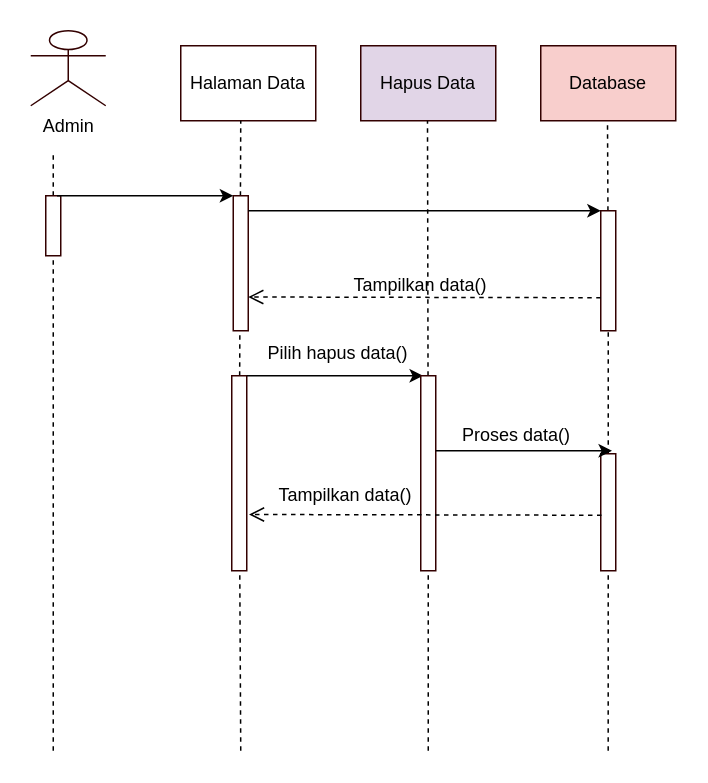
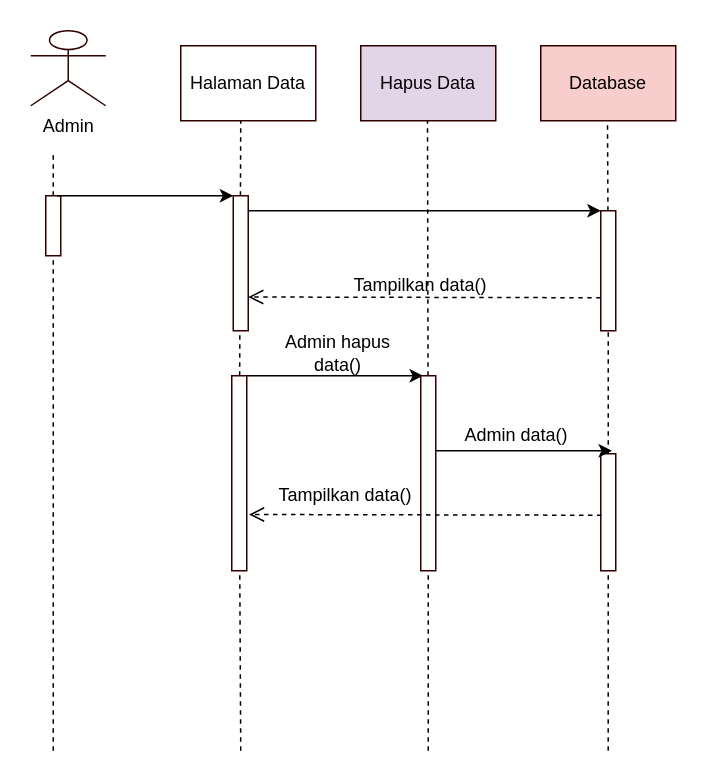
  <mxCell id="0" />
  <mxCell id="1" parent="0" />
  <mxCell id="2" value="Admin" style="shape=umlActor;verticalLabelPosition=bottom;verticalAlign=top;html=1;outlineConnect=0;strokeColor=#330000;" vertex="1" parent="1"><mxGeometry x="20" y="20" width="50" height="50" as="geometry" /></mxCell>
  <mxCell id="3" value="" style="endArrow=none;dashed=1;html=1;" edge="1" parent="1" source="10"><mxGeometry width="50" height="50" relative="1" as="geometry"><mxPoint x="35" y="451" as="sourcePoint" /><mxPoint x="35" y="101" as="targetPoint" /></mxGeometry></mxCell>
  <mxCell id="4" value="Halaman Data" style="rounded=0;whiteSpace=wrap;html=1;strokeColor=#330000;" vertex="1" parent="1"><mxGeometry x="120" y="30" width="90" height="50" as="geometry" /></mxCell>
  <mxCell id="5" value="Hapus Data" style="rounded=0;whiteSpace=wrap;html=1;strokeColor=#330000;fillColor=#e1d5e7;" vertex="1" parent="1"><mxGeometry x="240" y="30" width="90" height="50" as="geometry" /></mxCell>
  <mxCell id="6" value="Database" style="rounded=0;whiteSpace=wrap;html=1;strokeColor=#330000;fillColor=#f8cecc;" vertex="1" parent="1"><mxGeometry x="360" y="30" width="90" height="50" as="geometry" /></mxCell>
  <mxCell id="7" value="" style="endArrow=none;dashed=1;html=1;" edge="1" parent="1" source="19"><mxGeometry width="50" height="50" relative="1" as="geometry"><mxPoint x="160" y="500" as="sourcePoint" /><mxPoint x="160" y="80" as="targetPoint" /></mxGeometry></mxCell>
  <mxCell id="8" value="" style="endArrow=none;dashed=1;html=1;" edge="1" parent="1" source="22"><mxGeometry width="50" height="50" relative="1" as="geometry"><mxPoint x="284.932" y="460" as="sourcePoint" /><mxPoint x="284.5" y="80" as="targetPoint" /></mxGeometry></mxCell>
  <mxCell id="9" value="" style="endArrow=none;dashed=1;html=1;" edge="1" parent="1" source="14"><mxGeometry width="50" height="50" relative="1" as="geometry"><mxPoint x="404.957" y="500" as="sourcePoint" /><mxPoint x="404.5" y="80" as="targetPoint" /></mxGeometry></mxCell>
  <mxCell id="10" value="" style="rounded=0;whiteSpace=wrap;html=1;strokeColor=#330000;" vertex="1" parent="1"><mxGeometry x="30" y="130" width="10" height="40" as="geometry" /></mxCell>
  <mxCell id="11" value="" style="endArrow=none;dashed=1;html=1;" edge="1" parent="1" target="10"><mxGeometry width="50" height="50" relative="1" as="geometry"><mxPoint x="35" y="500" as="sourcePoint" /><mxPoint x="35" y="101" as="targetPoint" /></mxGeometry></mxCell>
  <mxCell id="12" value="" style="rounded=0;whiteSpace=wrap;html=1;strokeColor=#330000;" vertex="1" parent="1"><mxGeometry x="155" y="130" width="10" height="90" as="geometry" /></mxCell>
  <mxCell id="13" value="" style="endArrow=classic;html=1;exitX=0.75;exitY=0;exitDx=0;exitDy=0;entryX=0;entryY=0;entryDx=0;entryDy=0;" edge="1" parent="1" source="10" target="12"><mxGeometry width="50" height="50" relative="1" as="geometry"><mxPoint x="320" y="230" as="sourcePoint" /><mxPoint x="370" y="180" as="targetPoint" /></mxGeometry></mxCell>
  <mxCell id="14" value="" style="rounded=0;whiteSpace=wrap;html=1;strokeColor=#330000;" vertex="1" parent="1"><mxGeometry x="400" y="140" width="10" height="80" as="geometry" /></mxCell>
  <mxCell id="15" value="" style="endArrow=none;dashed=1;html=1;" edge="1" parent="1" source="25" target="14"><mxGeometry width="50" height="50" relative="1" as="geometry"><mxPoint x="404.957" y="500" as="sourcePoint" /><mxPoint x="404.5" y="80" as="targetPoint" /></mxGeometry></mxCell>
  <mxCell id="16" value="" style="endArrow=classic;html=1;exitX=0.75;exitY=0;exitDx=0;exitDy=0;entryX=0;entryY=0;entryDx=0;entryDy=0;" edge="1" parent="1" target="14"><mxGeometry width="50" height="50" relative="1" as="geometry"><mxPoint x="165" y="140" as="sourcePoint" /><mxPoint x="282.5" y="140" as="targetPoint" /></mxGeometry></mxCell>
  <mxCell id="17" value="" style="html=1;verticalAlign=bottom;endArrow=open;dashed=1;endSize=8;entryX=1;entryY=0.75;entryDx=0;entryDy=0;" edge="1" parent="1" target="12"><mxGeometry x="-0.25" y="-50" relative="1" as="geometry"><mxPoint x="400" y="198" as="sourcePoint" /><mxPoint x="300" y="300" as="targetPoint" /><mxPoint as="offset" /></mxGeometry></mxCell>
  <mxCell id="18" value="Tampilkan data()" style="text;html=1;strokeColor=none;fillColor=none;align=center;verticalAlign=middle;whiteSpace=wrap;rounded=0;" vertex="1" parent="1"><mxGeometry x="230" y="180" width="100" height="20" as="geometry" /></mxCell>
  <mxCell id="19" value="" style="rounded=0;whiteSpace=wrap;html=1;strokeColor=#330000;" vertex="1" parent="1"><mxGeometry x="154" y="250" width="10" height="130" as="geometry" /></mxCell>
  <mxCell id="20" value="" style="endArrow=none;dashed=1;html=1;" edge="1" parent="1" target="19"><mxGeometry width="50" height="50" relative="1" as="geometry"><mxPoint x="160" y="500" as="sourcePoint" /><mxPoint x="160" y="80" as="targetPoint" /></mxGeometry></mxCell>
  <mxCell id="21" value="" style="endArrow=classic;html=1;exitX=0.75;exitY=0;exitDx=0;exitDy=0;entryX=0;entryY=0;entryDx=0;entryDy=0;" edge="1" parent="1"><mxGeometry width="50" height="50" relative="1" as="geometry"><mxPoint x="164" y="250" as="sourcePoint" /><mxPoint x="281.5" y="250" as="targetPoint" /></mxGeometry></mxCell>
  <mxCell id="22" value="" style="rounded=0;whiteSpace=wrap;html=1;strokeColor=#330000;" vertex="1" parent="1"><mxGeometry x="280" y="250" width="10" height="130" as="geometry" /></mxCell>
  <mxCell id="23" value="" style="endArrow=none;dashed=1;html=1;" edge="1" parent="1" target="22"><mxGeometry width="50" height="50" relative="1" as="geometry"><mxPoint x="285" y="500" as="sourcePoint" /><mxPoint x="284.5" y="80" as="targetPoint" /></mxGeometry></mxCell>
- <mxCell id="24" value="Pilih hapus data()" style="text;html=1;strokeColor=none;fillColor=none;align=center;verticalAlign=middle;whiteSpace=wrap;rounded=0;" vertex="1" parent="1"><mxGeometry x="175" y="225" width="100" height="20" as="geometry" /></mxCell>
+ <mxCell id="24" value="Admin hapus data()" style="text;html=1;strokeColor=none;fillColor=none;align=center;verticalAlign=middle;whiteSpace=wrap;rounded=0;" vertex="1" parent="1"><mxGeometry x="175" y="225" width="100" height="20" as="geometry" /></mxCell>
  <mxCell id="25" value="" style="rounded=0;whiteSpace=wrap;html=1;strokeColor=#330000;" vertex="1" parent="1"><mxGeometry x="400" y="302" width="10" height="78" as="geometry" /></mxCell>
  <mxCell id="26" value="" style="endArrow=none;dashed=1;html=1;" edge="1" parent="1" target="25"><mxGeometry width="50" height="50" relative="1" as="geometry"><mxPoint x="404.957" y="500" as="sourcePoint" /><mxPoint x="404.995" y="220" as="targetPoint" /></mxGeometry></mxCell>
  <mxCell id="27" value="" style="endArrow=classic;html=1;exitX=0.75;exitY=0;exitDx=0;exitDy=0;entryX=0;entryY=0;entryDx=0;entryDy=0;" edge="1" parent="1"><mxGeometry width="50" height="50" relative="1" as="geometry"><mxPoint x="290" y="300" as="sourcePoint" /><mxPoint x="407.5" y="300" as="targetPoint" /></mxGeometry></mxCell>
- <mxCell id="28" value="Proses data()" style="text;html=1;strokeColor=none;fillColor=none;align=center;verticalAlign=middle;whiteSpace=wrap;rounded=0;" vertex="1" parent="1"><mxGeometry x="294" y="280" width="100" height="20" as="geometry" /></mxCell>
+ <mxCell id="28" value="Admin data()" style="text;html=1;strokeColor=none;fillColor=none;align=center;verticalAlign=middle;whiteSpace=wrap;rounded=0;" vertex="1" parent="1"><mxGeometry x="294" y="280" width="100" height="20" as="geometry" /></mxCell>
  <mxCell id="29" value="" style="html=1;verticalAlign=bottom;endArrow=open;dashed=1;endSize=8;entryX=1;entryY=0.75;entryDx=0;entryDy=0;" edge="1" parent="1"><mxGeometry x="-0.25" y="-50" relative="1" as="geometry"><mxPoint x="400.5" y="343" as="sourcePoint" /><mxPoint x="165.5" y="342.5" as="targetPoint" /><mxPoint as="offset" /></mxGeometry></mxCell>
  <mxCell id="30" value="Tampilkan data()" style="text;html=1;strokeColor=none;fillColor=none;align=center;verticalAlign=middle;whiteSpace=wrap;rounded=0;" vertex="1" parent="1"><mxGeometry x="180" y="320" width="100" height="20" as="geometry" /></mxCell>
